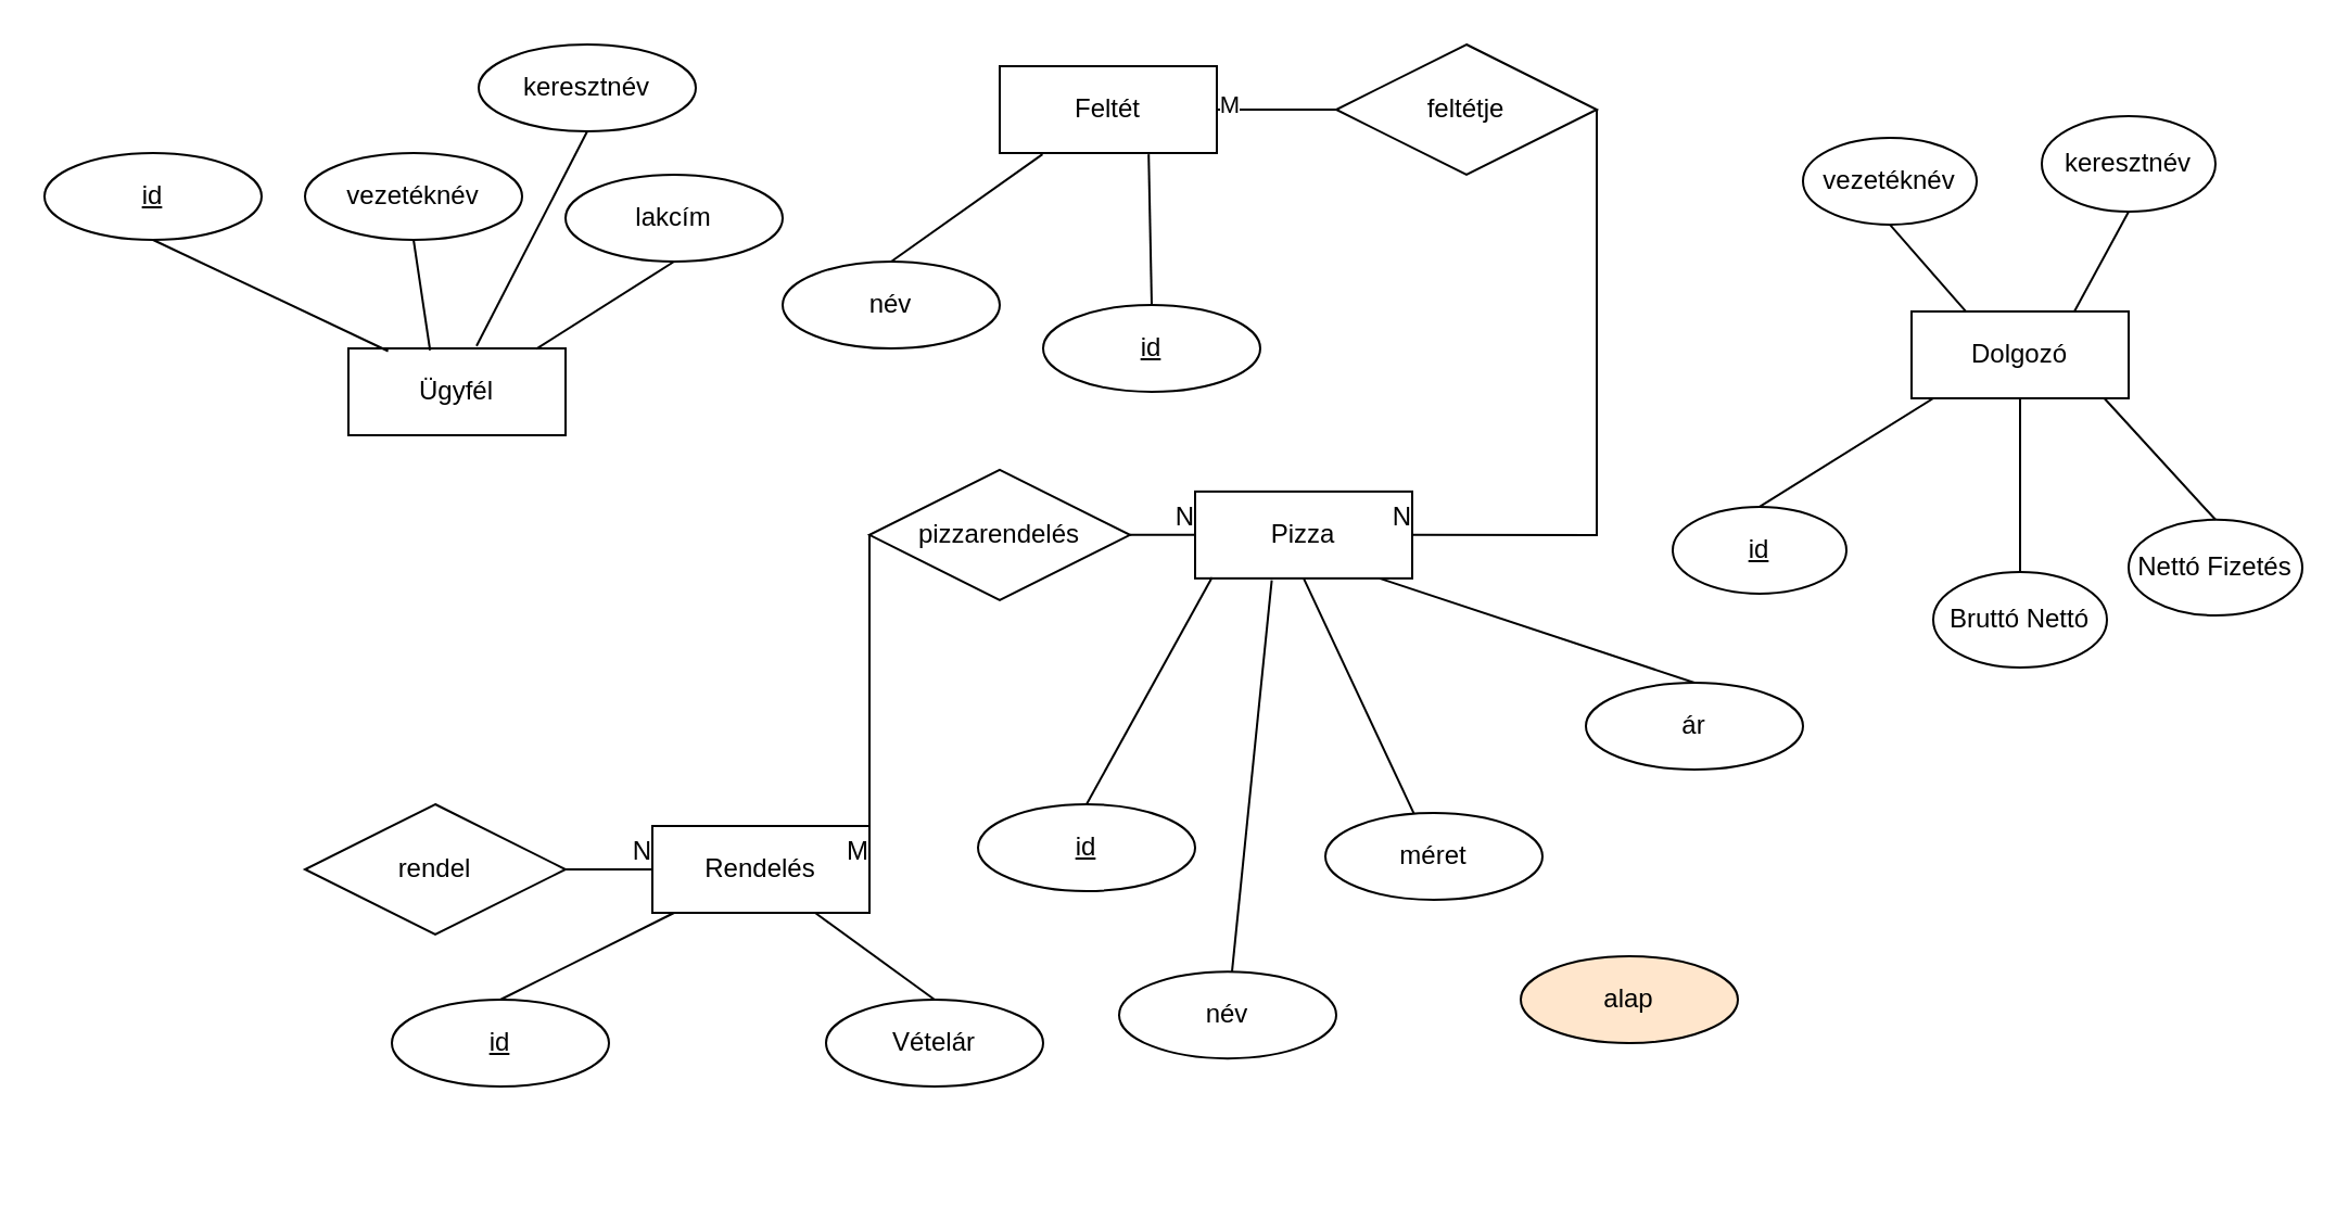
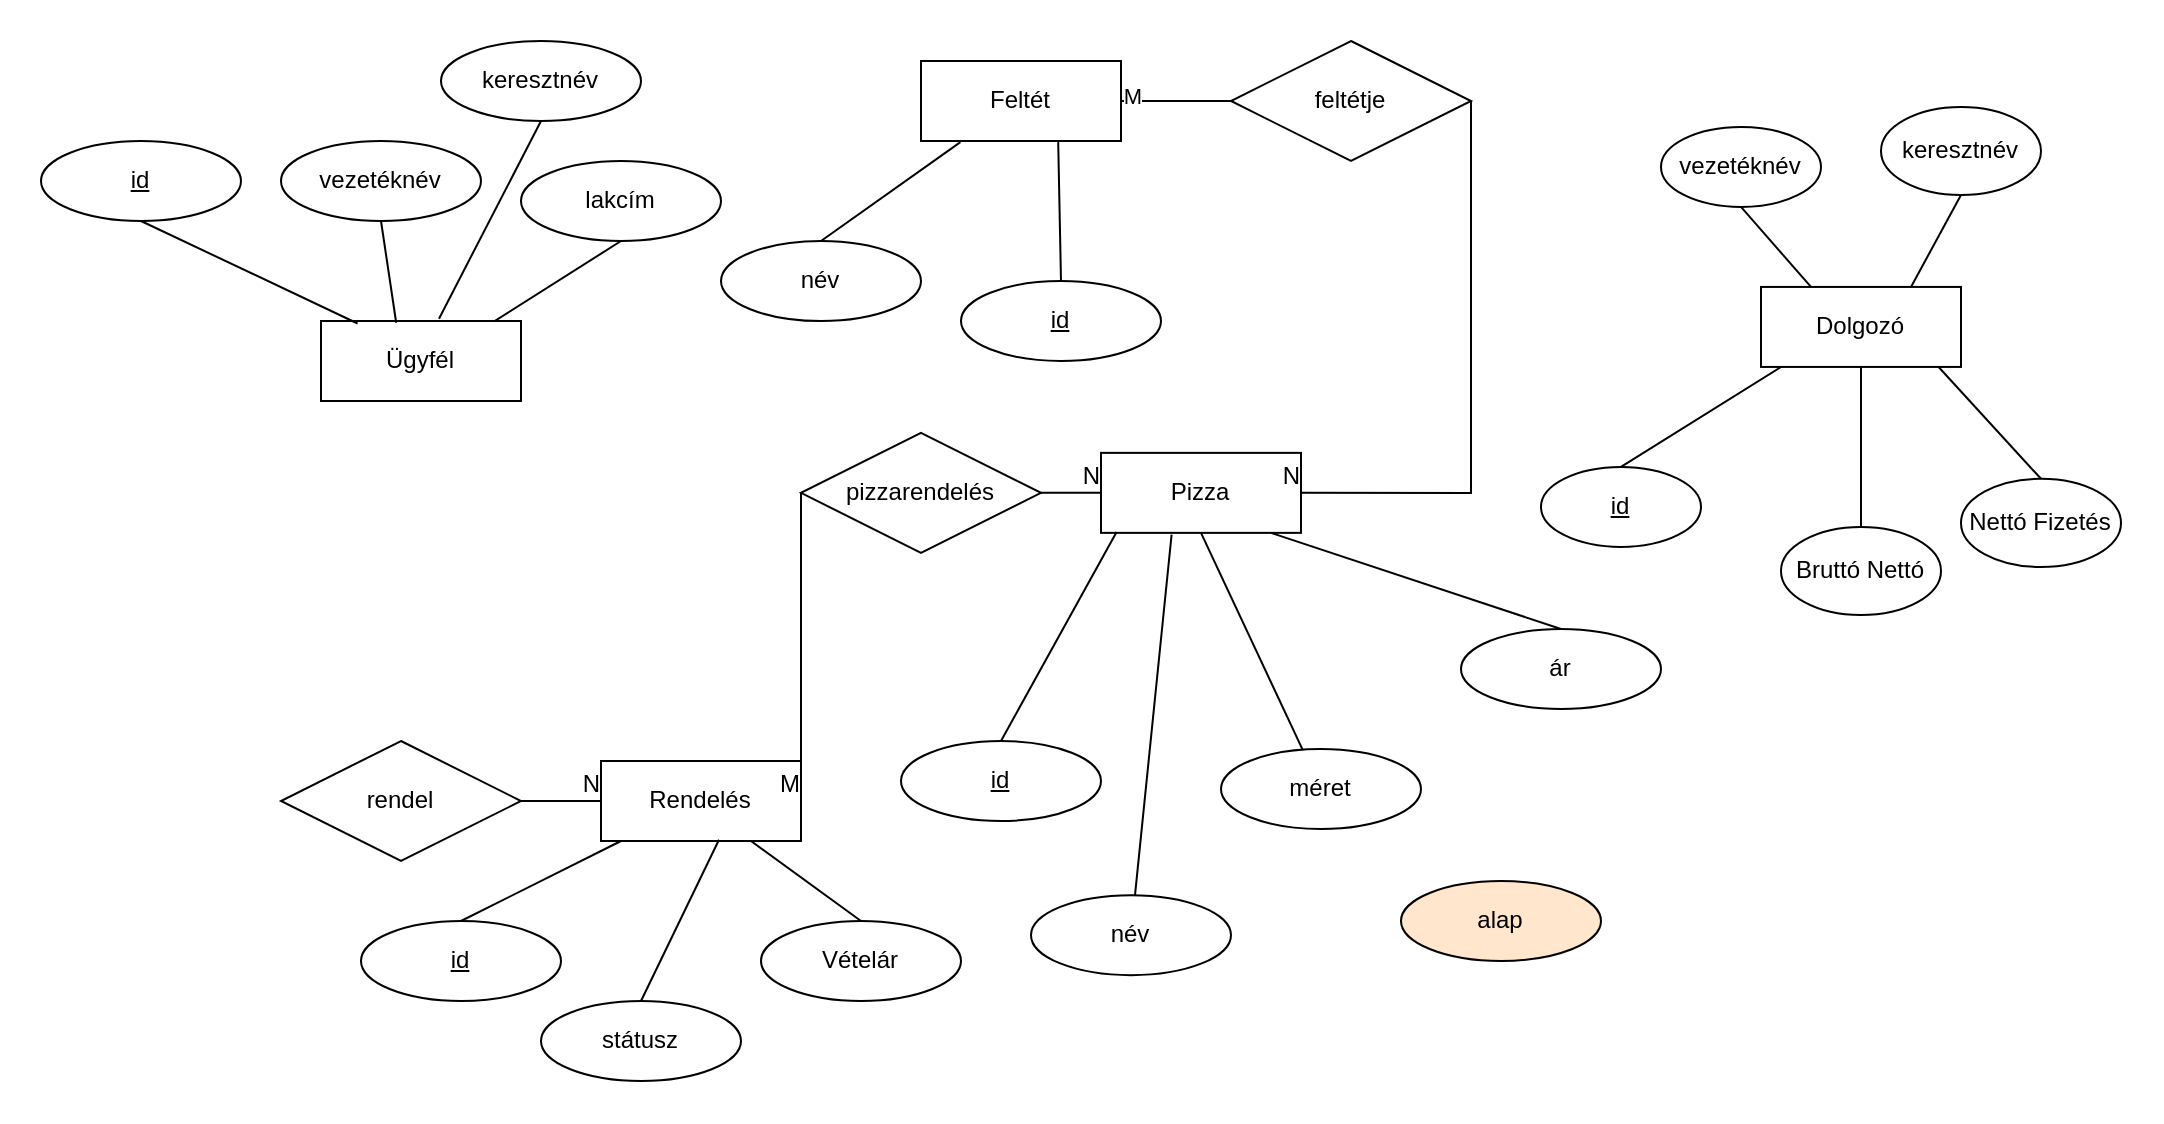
  <mxCell id="0" />
  <mxCell id="1" parent="0" />
  <mxCell id="2" value="Pizza" style="whiteSpace=wrap;html=1;align=center;" vertex="1" parent="1"><mxGeometry x="550" y="225.93" width="100" height="40" as="geometry" /></mxCell>
  <mxCell id="3" value="ár" style="ellipse;whiteSpace=wrap;html=1;align=center;" vertex="1" parent="1"><mxGeometry x="730" y="314" width="100" height="40" as="geometry" /></mxCell>
  <mxCell id="4" value="méret" style="ellipse;whiteSpace=wrap;html=1;align=center;" vertex="1" parent="1"><mxGeometry x="610" y="374" width="100" height="40" as="geometry" /></mxCell>
  <mxCell id="5" value="alap" style="ellipse;whiteSpace=wrap;html=1;align=center;fillColor=#ffe6cc;" vertex="1" parent="1"><mxGeometry x="700" y="440" width="100" height="40" as="geometry" /></mxCell>
  <mxCell id="6" value="" style="endArrow=none;html=1;rounded=0;exitX=0;exitY=0.5;exitDx=0;exitDy=0;entryX=1;entryY=0.5;entryDx=0;entryDy=0;" edge="1" parent="1" source="19" target="20"><mxGeometry relative="1" as="geometry"><mxPoint x="407.5" y="-30" as="sourcePoint" /><mxPoint x="452.5" y="-20" as="targetPoint" /></mxGeometry></mxCell>
  <mxCell id="7" value="M" style="resizable=0;html=1;align=right;verticalAlign=bottom;strokeColor=default;strokeWidth=1;fillColor=#FFFFFF;gradientColor=none;" connectable="0" vertex="1" parent="6"><mxGeometry x="1" relative="1" as="geometry" /></mxCell>
  <mxCell id="8" value="M" style="edgeLabel;html=1;align=center;verticalAlign=middle;resizable=0;points=[];" vertex="1" connectable="0" parent="6"><mxGeometry x="0.8" y="-3" relative="1" as="geometry"><mxPoint as="offset" /></mxGeometry></mxCell>
  <mxCell id="9" value="" style="endArrow=none;html=1;rounded=0;exitX=0.85;exitY=1;exitDx=0;exitDy=0;entryX=0.5;entryY=0;entryDx=0;entryDy=0;exitPerimeter=0;" edge="1" parent="1" source="2" target="3"><mxGeometry relative="1" as="geometry"><mxPoint x="715" y="265.93" as="sourcePoint" /><mxPoint x="875" y="265.93" as="targetPoint" /></mxGeometry></mxCell>
  <mxCell id="10" value="" style="endArrow=none;html=1;rounded=0;exitX=0.5;exitY=1;exitDx=0;exitDy=0;" edge="1" parent="1" source="2" target="4"><mxGeometry relative="1" as="geometry"><mxPoint x="660" y="275.93" as="sourcePoint" /><mxPoint x="655" y="375.93" as="targetPoint" /></mxGeometry></mxCell>
  <mxCell id="11" value="Ügyfél" style="whiteSpace=wrap;html=1;align=center;strokeColor=default;strokeWidth=1;fillColor=#FFFFFF;gradientColor=none;" vertex="1" parent="1"><mxGeometry x="160" y="160" width="100" height="40" as="geometry" /></mxCell>
  <mxCell id="12" value="Rendelés" style="whiteSpace=wrap;html=1;align=center;strokeColor=default;strokeWidth=1;fillColor=#FFFFFF;gradientColor=none;" vertex="1" parent="1"><mxGeometry x="300" y="380" width="100" height="40" as="geometry" /></mxCell>
  <mxCell id="13" value="Dolgozó" style="whiteSpace=wrap;html=1;align=center;strokeColor=default;strokeWidth=1;fillColor=#FFFFFF;gradientColor=none;" vertex="1" parent="1"><mxGeometry x="880" y="142.97" width="100" height="40" as="geometry" /></mxCell>
  <mxCell id="14" value="id" style="ellipse;whiteSpace=wrap;html=1;align=center;strokeColor=default;strokeWidth=1;fillColor=#FFFFFF;gradientColor=none;fontStyle=4" vertex="1" parent="1"><mxGeometry x="450" y="370" width="100" height="40" as="geometry" /></mxCell>
  <mxCell id="15" value="név" style="ellipse;whiteSpace=wrap;html=1;align=center;strokeColor=default;strokeWidth=1;fillColor=#FFFFFF;gradientColor=none;fontStyle=0" vertex="1" parent="1"><mxGeometry x="360" y="120" width="100" height="40" as="geometry" /></mxCell>
  <mxCell id="16" value="név" style="ellipse;whiteSpace=wrap;html=1;align=center;strokeColor=default;strokeWidth=1;fillColor=#FFFFFF;gradientColor=none;" vertex="1" parent="1"><mxGeometry x="515" y="447.07" width="100" height="40" as="geometry" /></mxCell>
  <mxCell id="17" value="" style="endArrow=none;html=1;rounded=0;exitX=0.353;exitY=1.022;exitDx=0;exitDy=0;exitPerimeter=0;" edge="1" parent="1" source="2" target="16"><mxGeometry relative="1" as="geometry"><mxPoint x="615" y="265.93" as="sourcePoint" /><mxPoint x="563.57" y="347.36" as="targetPoint" /></mxGeometry></mxCell>
  <mxCell id="18" value="" style="endArrow=none;html=1;rounded=0;exitX=0.078;exitY=0.988;exitDx=0;exitDy=0;entryX=0.5;entryY=0;entryDx=0;entryDy=0;exitPerimeter=0;" edge="1" parent="1" source="2" target="14"><mxGeometry relative="1" as="geometry"><mxPoint x="588.19" y="245.93" as="sourcePoint" /><mxPoint x="530.355" y="351.788" as="targetPoint" /></mxGeometry></mxCell>
  <mxCell id="19" value="feltétje" style="shape=rhombus;perimeter=rhombusPerimeter;whiteSpace=wrap;html=1;align=center;strokeColor=default;strokeWidth=1;fillColor=#FFFFFF;gradientColor=none;" vertex="1" parent="1"><mxGeometry x="615" y="20" width="120" height="60" as="geometry" /></mxCell>
  <mxCell id="20" value="Feltét" style="whiteSpace=wrap;html=1;align=center;strokeColor=default;strokeWidth=1;fillColor=#FFFFFF;gradientColor=none;" vertex="1" parent="1"><mxGeometry x="460" y="30" width="100" height="40" as="geometry" /></mxCell>
  <mxCell id="21" value="id" style="ellipse;whiteSpace=wrap;html=1;align=center;strokeColor=default;strokeWidth=1;fillColor=#FFFFFF;gradientColor=none;fontStyle=4" vertex="1" parent="1"><mxGeometry x="480" y="140" width="100" height="40" as="geometry" /></mxCell>
  <mxCell id="22" value="" style="endArrow=none;html=1;rounded=0;entryX=0.197;entryY=1.014;entryDx=0;entryDy=0;entryPerimeter=0;exitX=0.5;exitY=0;exitDx=0;exitDy=0;" edge="1" parent="1" source="15" target="20"><mxGeometry relative="1" as="geometry"><mxPoint x="438" y="38.84" as="sourcePoint" /><mxPoint x="412.5" y="-40" as="targetPoint" /></mxGeometry></mxCell>
  <mxCell id="23" value="" style="endArrow=none;html=1;rounded=0;entryX=0.686;entryY=1.014;entryDx=0;entryDy=0;entryPerimeter=0;exitX=0.5;exitY=0;exitDx=0;exitDy=0;" edge="1" parent="1" source="21" target="20"><mxGeometry relative="1" as="geometry"><mxPoint x="438" y="48.84" as="sourcePoint" /><mxPoint x="482.2" y="0.56" as="targetPoint" /></mxGeometry></mxCell>
  <mxCell id="24" value="id" style="ellipse;whiteSpace=wrap;html=1;align=center;strokeColor=default;strokeWidth=1;fillColor=#FFFFFF;gradientColor=none;fontStyle=4" vertex="1" parent="1"><mxGeometry x="20" y="70" width="100" height="40" as="geometry" /></mxCell>
  <mxCell id="25" value="id" style="ellipse;whiteSpace=wrap;html=1;align=center;strokeColor=default;strokeWidth=1;fillColor=#FFFFFF;gradientColor=none;fontStyle=4" vertex="1" parent="1"><mxGeometry x="180" y="460" width="100" height="40" as="geometry" /></mxCell>
  <mxCell id="26" value="id" style="ellipse;whiteSpace=wrap;html=1;align=center;strokeColor=default;strokeWidth=1;fillColor=#FFFFFF;gradientColor=none;fontStyle=4" vertex="1" parent="1"><mxGeometry x="770" y="232.97" width="80" height="40" as="geometry" /></mxCell>
  <mxCell id="27" value="" style="endArrow=none;html=1;rounded=0;exitX=0.183;exitY=0.031;exitDx=0;exitDy=0;entryX=0.5;entryY=1;entryDx=0;entryDy=0;exitPerimeter=0;" edge="1" parent="1" source="11" target="24"><mxGeometry relative="1" as="geometry"><mxPoint x="160" y="90" as="sourcePoint" /><mxPoint x="100" y="140" as="targetPoint" /></mxGeometry></mxCell>
  <mxCell id="28" value="vezetéknév" style="ellipse;whiteSpace=wrap;html=1;align=center;strokeColor=default;strokeWidth=1;fillColor=#FFFFFF;gradientColor=none;" vertex="1" parent="1"><mxGeometry x="140" y="70" width="100" height="40" as="geometry" /></mxCell>
  <mxCell id="29" value="keresztnév" style="ellipse;whiteSpace=wrap;html=1;align=center;strokeColor=default;strokeWidth=1;fillColor=#FFFFFF;gradientColor=none;" vertex="1" parent="1"><mxGeometry x="220" y="20" width="100" height="40" as="geometry" /></mxCell>
  <mxCell id="30" value="lakcím" style="ellipse;whiteSpace=wrap;html=1;align=center;strokeColor=default;strokeWidth=1;fillColor=#FFFFFF;gradientColor=none;" vertex="1" parent="1"><mxGeometry x="260" y="80" width="100" height="40" as="geometry" /></mxCell>
  <mxCell id="31" value="" style="endArrow=none;html=1;rounded=0;exitX=0.376;exitY=0.022;exitDx=0;exitDy=0;exitPerimeter=0;entryX=0.5;entryY=1;entryDx=0;entryDy=0;" edge="1" parent="1" source="11" target="28"><mxGeometry relative="1" as="geometry"><mxPoint x="270" y="-60" as="sourcePoint" /><mxPoint x="200" y="110" as="targetPoint" /></mxGeometry></mxCell>
  <mxCell id="32" value="" style="endArrow=none;html=1;rounded=0;exitX=0.59;exitY=-0.029;exitDx=0;exitDy=0;entryX=0.5;entryY=1;entryDx=0;entryDy=0;exitPerimeter=0;" edge="1" parent="1" source="11" target="29"><mxGeometry relative="1" as="geometry"><mxPoint x="280" y="-50" as="sourcePoint" /><mxPoint x="160" y="60" as="targetPoint" /></mxGeometry></mxCell>
  <mxCell id="33" value="" style="endArrow=none;html=1;rounded=0;exitX=0.866;exitY=0.005;exitDx=0;exitDy=0;entryX=0.5;entryY=1;entryDx=0;entryDy=0;exitPerimeter=0;" edge="1" parent="1" source="11" target="30"><mxGeometry relative="1" as="geometry"><mxPoint x="290" y="-40" as="sourcePoint" /><mxPoint x="320" y="120" as="targetPoint" /></mxGeometry></mxCell>
  <mxCell id="34" value="" style="endArrow=none;html=1;rounded=0;entryX=0.5;entryY=0;entryDx=0;entryDy=0;" edge="1" parent="1" source="12" target="25"><mxGeometry relative="1" as="geometry"><mxPoint x="290" y="354.14" as="sourcePoint" /><mxPoint x="305" y="474.14" as="targetPoint" /></mxGeometry></mxCell>
  <mxCell id="35" value="" style="endArrow=none;html=1;rounded=0;entryX=0;entryY=0.5;entryDx=0;entryDy=0;exitX=1;exitY=0.5;exitDx=0;exitDy=0;" edge="1" parent="1" source="39" target="2"><mxGeometry relative="1" as="geometry"><mxPoint x="339.65" y="114.98" as="sourcePoint" /><mxPoint x="355.35" y="155.86" as="targetPoint" /></mxGeometry></mxCell>
  <mxCell id="36" value="N" style="resizable=0;html=1;align=right;verticalAlign=bottom;strokeColor=default;strokeWidth=1;fillColor=#FFFFFF;gradientColor=none;" connectable="0" vertex="1" parent="35"><mxGeometry x="1" relative="1" as="geometry" /></mxCell>
  <mxCell id="37" value="" style="endArrow=none;html=1;rounded=0;exitX=0;exitY=0.5;exitDx=0;exitDy=0;entryX=1;entryY=0.5;entryDx=0;entryDy=0;" edge="1" parent="1" source="39" target="12"><mxGeometry relative="1" as="geometry"><mxPoint x="470" y="364.14" as="sourcePoint" /><mxPoint x="259.65" y="303.26" as="targetPoint" /><Array as="points" /></mxGeometry></mxCell>
  <mxCell id="38" value="M" style="resizable=0;html=1;align=right;verticalAlign=bottom;strokeColor=default;strokeWidth=1;fillColor=#FFFFFF;gradientColor=none;" connectable="0" vertex="1" parent="37"><mxGeometry x="1" relative="1" as="geometry" /></mxCell>
  <mxCell id="39" value="pizzarendelés" style="shape=rhombus;perimeter=rhombusPerimeter;whiteSpace=wrap;html=1;align=center;strokeColor=default;strokeWidth=1;fillColor=#FFFFFF;gradientColor=none;" vertex="1" parent="1"><mxGeometry x="400" y="215.93" width="120" height="60" as="geometry" /></mxCell>
+ <mxCell id="40" value="státusz" style="ellipse;whiteSpace=wrap;html=1;align=center;strokeColor=default;strokeWidth=1;fillColor=#FFFFFF;gradientColor=none;" vertex="1" parent="1"><mxGeometry x="270" y="500" width="100" height="40" as="geometry" /></mxCell>
+ <mxCell id="41" value="" style="endArrow=none;html=1;rounded=0;entryX=0.5;entryY=0;entryDx=0;entryDy=0;exitX=0.59;exitY=0.984;exitDx=0;exitDy=0;exitPerimeter=0;" edge="1" parent="1" source="12" target="40"><mxGeometry relative="1" as="geometry"><mxPoint x="346" y="437.07" as="sourcePoint" /><mxPoint x="405" y="487.07" as="targetPoint" /></mxGeometry></mxCell>
  <mxCell id="42" value="rendel" style="shape=rhombus;perimeter=rhombusPerimeter;whiteSpace=wrap;html=1;align=center;strokeColor=default;strokeWidth=1;fillColor=#FFFFFF;gradientColor=none;" vertex="1" parent="1"><mxGeometry x="140" y="370" width="120" height="60" as="geometry" /></mxCell>
  <mxCell id="43" value="" style="endArrow=none;html=1;rounded=0;entryX=0;entryY=0.5;entryDx=0;entryDy=0;exitX=1;exitY=0.5;exitDx=0;exitDy=0;" edge="1" parent="1" source="42" target="12"><mxGeometry relative="1" as="geometry"><mxPoint x="300" y="297.07" as="sourcePoint" /><mxPoint x="460" y="297.07" as="targetPoint" /></mxGeometry></mxCell>
  <mxCell id="44" value="N" style="resizable=0;html=1;align=right;verticalAlign=bottom;strokeColor=default;strokeWidth=1;fillColor=#FFFFFF;gradientColor=none;" connectable="0" vertex="1" parent="43"><mxGeometry x="1" relative="1" as="geometry" /></mxCell>
  <mxCell id="45" value="" style="endArrow=none;html=1;rounded=0;exitX=1;exitY=0.5;exitDx=0;exitDy=0;entryX=1;entryY=0.5;entryDx=0;entryDy=0;" edge="1" parent="1" source="19" target="2"><mxGeometry relative="1" as="geometry"><mxPoint x="650" y="170" as="sourcePoint" /><mxPoint x="770" y="160" as="targetPoint" /><Array as="points"><mxPoint x="735" y="246" /></Array></mxGeometry></mxCell>
  <mxCell id="46" value="N" style="resizable=0;html=1;align=right;verticalAlign=bottom;strokeColor=default;strokeWidth=1;fillColor=#FFFFFF;gradientColor=none;" connectable="0" vertex="1" parent="45"><mxGeometry x="1" relative="1" as="geometry" /></mxCell>
  <mxCell id="47" value="vezetéknév" style="ellipse;whiteSpace=wrap;html=1;align=center;strokeColor=default;strokeWidth=1;fillColor=#FFFFFF;gradientColor=none;" vertex="1" parent="1"><mxGeometry x="830" y="62.97" width="80" height="40" as="geometry" /></mxCell>
  <mxCell id="48" value="keresztnév" style="ellipse;whiteSpace=wrap;html=1;align=center;strokeColor=default;strokeWidth=1;fillColor=#FFFFFF;gradientColor=none;" vertex="1" parent="1"><mxGeometry x="940" y="52.97" width="80" height="44.07" as="geometry" /></mxCell>
  <mxCell id="49" value="Bruttó Nettó" style="ellipse;whiteSpace=wrap;html=1;align=center;strokeColor=default;strokeWidth=1;fillColor=#FFFFFF;gradientColor=none;" vertex="1" parent="1"><mxGeometry x="890" y="262.97" width="80" height="44.07" as="geometry" /></mxCell>
  <mxCell id="50" value="Nettó Fizetés" style="ellipse;whiteSpace=wrap;html=1;align=center;strokeColor=default;strokeWidth=1;fillColor=#FFFFFF;gradientColor=none;" vertex="1" parent="1"><mxGeometry x="980" y="238.9" width="80" height="44.07" as="geometry" /></mxCell>
  <mxCell id="51" value="Vételár" style="ellipse;whiteSpace=wrap;html=1;align=center;strokeColor=default;strokeWidth=1;fillColor=#FFFFFF;gradientColor=none;" vertex="1" parent="1"><mxGeometry x="380" y="460" width="100" height="40" as="geometry" /></mxCell>
  <mxCell id="52" value="" style="endArrow=none;html=1;rounded=0;entryX=0.5;entryY=0;entryDx=0;entryDy=0;exitX=0.75;exitY=1;exitDx=0;exitDy=0;" edge="1" parent="1" source="12" target="51"><mxGeometry relative="1" as="geometry"><mxPoint x="369" y="429.36" as="sourcePoint" /><mxPoint x="330" y="510" as="targetPoint" /></mxGeometry></mxCell>
  <mxCell id="53" value="" style="endArrow=none;html=1;rounded=0;entryX=0.5;entryY=0;entryDx=0;entryDy=0;exitX=0.1;exitY=1;exitDx=0;exitDy=0;exitPerimeter=0;" edge="1" parent="1" source="13" target="26"><mxGeometry relative="1" as="geometry"><mxPoint x="782.5" y="357.04" as="sourcePoint" /><mxPoint x="837.5" y="397.04" as="targetPoint" /></mxGeometry></mxCell>
  <mxCell id="54" value="" style="endArrow=none;html=1;rounded=0;entryX=0.5;entryY=1;entryDx=0;entryDy=0;exitX=0.25;exitY=0;exitDx=0;exitDy=0;" edge="1" parent="1" source="13" target="47"><mxGeometry relative="1" as="geometry"><mxPoint x="900" y="192.97" as="sourcePoint" /><mxPoint x="820" y="242.97" as="targetPoint" /></mxGeometry></mxCell>
  <mxCell id="55" value="" style="endArrow=none;html=1;rounded=0;entryX=0.5;entryY=0;entryDx=0;entryDy=0;exitX=0.5;exitY=1;exitDx=0;exitDy=0;" edge="1" parent="1" source="13" target="49"><mxGeometry relative="1" as="geometry"><mxPoint x="910" y="202.97" as="sourcePoint" /><mxPoint x="830" y="252.97" as="targetPoint" /></mxGeometry></mxCell>
  <mxCell id="56" value="" style="endArrow=none;html=1;rounded=0;entryX=0.5;entryY=0;entryDx=0;entryDy=0;exitX=0.887;exitY=0.997;exitDx=0;exitDy=0;exitPerimeter=0;" edge="1" parent="1" source="13" target="50"><mxGeometry relative="1" as="geometry"><mxPoint x="920" y="212.97" as="sourcePoint" /><mxPoint x="840" y="262.97" as="targetPoint" /></mxGeometry></mxCell>
  <mxCell id="57" value="" style="endArrow=none;html=1;rounded=0;entryX=0.5;entryY=1;entryDx=0;entryDy=0;exitX=0.75;exitY=0;exitDx=0;exitDy=0;" edge="1" parent="1" source="13" target="48"><mxGeometry relative="1" as="geometry"><mxPoint x="940" y="192.97" as="sourcePoint" /><mxPoint x="940" y="272.97" as="targetPoint" /></mxGeometry></mxCell>
